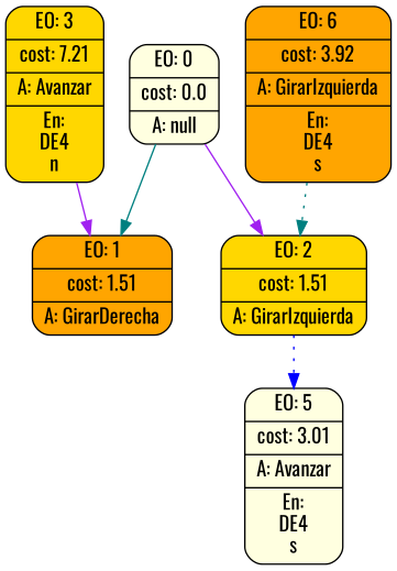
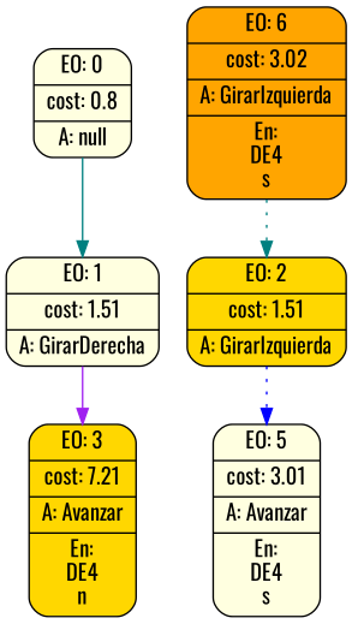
  digraph {
    fontname=Oswald
    node [fillcolor=lightyellow fontname=Oswald shape=Mrecord style=filled]
    edge [color=teal fontname=Oswald style=solid]
-   n1 [label="{EO: 0|cost: 0.0|A: null}"]
-   n2 [fillcolor=orange label="{EO: 1|cost: 1.51|A: GirarDerecha}"]
+   n1 [label="{EO: 0|cost: 0.8|A: null}"]
+   n2 [label="{EO: 1|cost: 1.51|A: GirarDerecha}"]
    n3 [fillcolor=gold label="{EO: 2|cost: 1.51|A: GirarIzquierda}"]
    n4 [fillcolor=gold label="{EO: 3|cost: 7.21|A: Avanzar|En:\nDE4\nn}"]
    n5 [label="{EO: 5|cost: 3.01|A: Avanzar|En:\nDE4\ns}"]
-   n6 [fillcolor=orange label="{EO: 6|cost: 3.92|A: GirarIzquierda|En:\nDE4\ns}"]
+   n6 [fillcolor=orange label="{EO: 6|cost: 3.02|A: GirarIzquierda|En:\nDE4\ns}"]
    n1 -> n2
-   n1 -> n3 [color=purple]
-   n4 -> n2 [color=purple]
+   n2 -> n4 [color=purple]
    n3 -> n5 [color=blue style=dotted]
    n6 -> n3 [style=dotted]
  }
